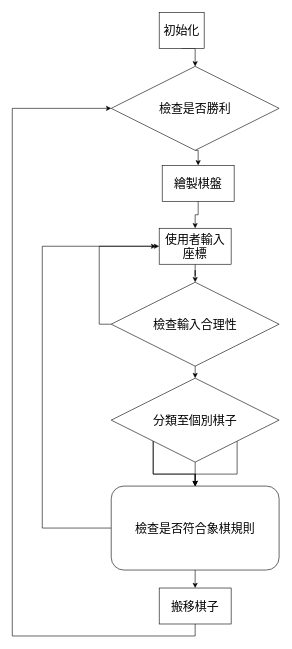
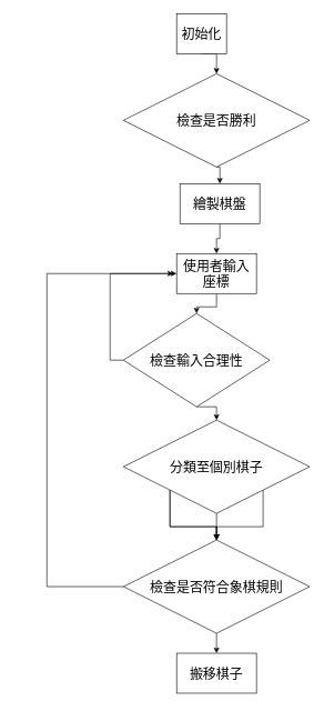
  <mxCell id="0" />
  <mxCell id="1" parent="0" />
  <mxCell id="2" style="edgeStyle=orthogonalEdgeStyle;rounded=0;orthogonalLoop=1;jettySize=auto;html=1;exitX=0.5;exitY=1;exitDx=0;exitDy=0;fontSize=20;" edge="1" parent="1" source="3"><mxGeometry relative="1" as="geometry"><mxPoint x="325" y="110" as="targetPoint" /></mxGeometry></mxCell>
  <mxCell id="3" value="&lt;font style=&quot;font-size: 20px;&quot;&gt;初始化&lt;/font&gt;" style="rounded=0;whiteSpace=wrap;html=1;fontSize=20;" vertex="1" parent="1"><mxGeometry x="265" y="20" width="75" height="60" as="geometry" /></mxCell>
  <mxCell id="4" style="edgeStyle=orthogonalEdgeStyle;rounded=0;orthogonalLoop=1;jettySize=auto;html=1;exitX=0.5;exitY=1;exitDx=0;exitDy=0;entryX=0.5;entryY=0;entryDx=0;entryDy=0;fontSize=20;" edge="1" parent="1" source="5" target="7"><mxGeometry relative="1" as="geometry" /></mxCell>
  <mxCell id="5" value="檢查是否勝利" style="rhombus;whiteSpace=wrap;html=1;fontSize=20;" vertex="1" parent="1"><mxGeometry x="185" y="110" width="280" height="140" as="geometry" /></mxCell>
  <mxCell id="6" style="edgeStyle=orthogonalEdgeStyle;rounded=0;orthogonalLoop=1;jettySize=auto;html=1;exitX=0.5;exitY=1;exitDx=0;exitDy=0;fontSize=20;" edge="1" parent="1" source="7" target="9"><mxGeometry relative="1" as="geometry" /></mxCell>
  <mxCell id="7" value="繪製棋盤" style="rounded=0;whiteSpace=wrap;html=1;fontSize=20;" vertex="1" parent="1"><mxGeometry x="270" y="275" width="120" height="60" as="geometry" /></mxCell>
  <mxCell id="8" style="edgeStyle=orthogonalEdgeStyle;rounded=0;orthogonalLoop=1;jettySize=auto;html=1;exitX=0.5;exitY=1;exitDx=0;exitDy=0;fontSize=20;" edge="1" parent="1" source="9" target="12"><mxGeometry relative="1" as="geometry" /></mxCell>
  <mxCell id="9" value="使用者輸入座標" style="rounded=0;whiteSpace=wrap;html=1;fontSize=20;" vertex="1" parent="1"><mxGeometry x="265" y="380" width="120" height="60" as="geometry" /></mxCell>
  <mxCell id="10" style="edgeStyle=orthogonalEdgeStyle;rounded=0;orthogonalLoop=1;jettySize=auto;html=1;exitX=0;exitY=0.5;exitDx=0;exitDy=0;entryX=0;entryY=0.5;entryDx=0;entryDy=0;fontSize=20;" edge="1" parent="1" source="12" target="9"><mxGeometry relative="1" as="geometry" /></mxCell>
  <mxCell id="11" style="edgeStyle=orthogonalEdgeStyle;rounded=0;orthogonalLoop=1;jettySize=auto;html=1;exitX=0.5;exitY=1;exitDx=0;exitDy=0;entryX=0.5;entryY=0;entryDx=0;entryDy=0;fontSize=20;" edge="1" parent="1" source="12" target="17"><mxGeometry relative="1" as="geometry" /></mxCell>
- <mxCell id="12" value="檢查輸入合理性" style="rhombus;whiteSpace=wrap;html=1;fontSize=20;" vertex="1" parent="1"><mxGeometry x="185" y="470" width="280" height="140" as="geometry" /></mxCell>
+ <mxCell id="12" value="檢查輸入合理性" style="rhombus;whiteSpace=wrap;html=1;fontSize=20;" vertex="1" parent="1"><mxGeometry x="185" y="470" width="220" height="140" as="geometry" /></mxCell>
  <mxCell id="13" style="edgeStyle=orthogonalEdgeStyle;rounded=0;orthogonalLoop=1;jettySize=auto;html=1;exitX=0.5;exitY=1;exitDx=0;exitDy=0;fontSize=20;" edge="1" parent="1" source="17" target="20"><mxGeometry relative="1" as="geometry" /></mxCell>
  <mxCell id="14" style="edgeStyle=orthogonalEdgeStyle;rounded=0;orthogonalLoop=1;jettySize=auto;html=1;exitX=0;exitY=1;exitDx=0;exitDy=0;entryX=0.5;entryY=0;entryDx=0;entryDy=0;fontSize=20;" edge="1" parent="1" source="17" target="20"><mxGeometry relative="1" as="geometry" /></mxCell>
  <mxCell id="15" style="edgeStyle=orthogonalEdgeStyle;rounded=0;orthogonalLoop=1;jettySize=auto;html=1;exitX=1;exitY=1;exitDx=0;exitDy=0;entryX=0.5;entryY=0;entryDx=0;entryDy=0;fontSize=20;" edge="1" parent="1" source="17" target="20"><mxGeometry relative="1" as="geometry" /></mxCell>
  <mxCell id="16" style="edgeStyle=orthogonalEdgeStyle;rounded=0;orthogonalLoop=1;jettySize=auto;html=1;exitX=0;exitY=1;exitDx=0;exitDy=0;entryX=0.5;entryY=0;entryDx=0;entryDy=0;fontSize=20;" edge="1" parent="1" source="17" target="20"><mxGeometry relative="1" as="geometry" /></mxCell>
  <mxCell id="17" value="分類至個別棋子" style="rhombus;whiteSpace=wrap;html=1;fontSize=20;" vertex="1" parent="1"><mxGeometry x="185" y="630" width="280" height="140" as="geometry" /></mxCell>
  <mxCell id="18" style="edgeStyle=orthogonalEdgeStyle;rounded=0;orthogonalLoop=1;jettySize=auto;html=1;exitX=0;exitY=0.5;exitDx=0;exitDy=0;fontSize=20;" edge="1" parent="1" source="20"><mxGeometry relative="1" as="geometry"><mxPoint x="260" y="410" as="targetPoint" /><Array as="points"><mxPoint x="70" y="880" /><mxPoint x="70" y="410" /></Array></mxGeometry></mxCell>
  <mxCell id="19" style="edgeStyle=orthogonalEdgeStyle;rounded=0;orthogonalLoop=1;jettySize=auto;html=1;exitX=0.5;exitY=1;exitDx=0;exitDy=0;entryX=0.5;entryY=0;entryDx=0;entryDy=0;fontSize=20;" edge="1" parent="1" source="20" target="22"><mxGeometry relative="1" as="geometry" /></mxCell>
- <mxCell id="20" value="檢查是否符合象棋規則" style="whiteSpace=wrap;html=1;fontSize=20;rounded=1;" vertex="1" parent="1"><mxGeometry x="185" y="810" width="280" height="140" as="geometry" /></mxCell>
- <mxCell id="21" style="edgeStyle=orthogonalEdgeStyle;rounded=0;orthogonalLoop=1;jettySize=auto;html=1;exitX=0.5;exitY=1;exitDx=0;exitDy=0;entryX=0;entryY=0.5;entryDx=0;entryDy=0;fontSize=20;" edge="1" parent="1" source="22" target="5"><mxGeometry relative="1" as="geometry"><Array as="points"><mxPoint x="325" y="1060" /><mxPoint x="20" y="1060" /><mxPoint x="20" y="180" /></Array></mxGeometry></mxCell>
+ <mxCell id="20" value="檢查是否符合象棋規則" style="rhombus;whiteSpace=wrap;html=1;fontSize=20;" vertex="1" parent="1"><mxGeometry x="185" y="810" width="280" height="140" as="geometry" /></mxCell>
  <mxCell id="22" value="搬移棋子" style="rounded=0;whiteSpace=wrap;html=1;fontSize=20;" vertex="1" parent="1"><mxGeometry x="265" y="980" width="120" height="60" as="geometry" /></mxCell>
